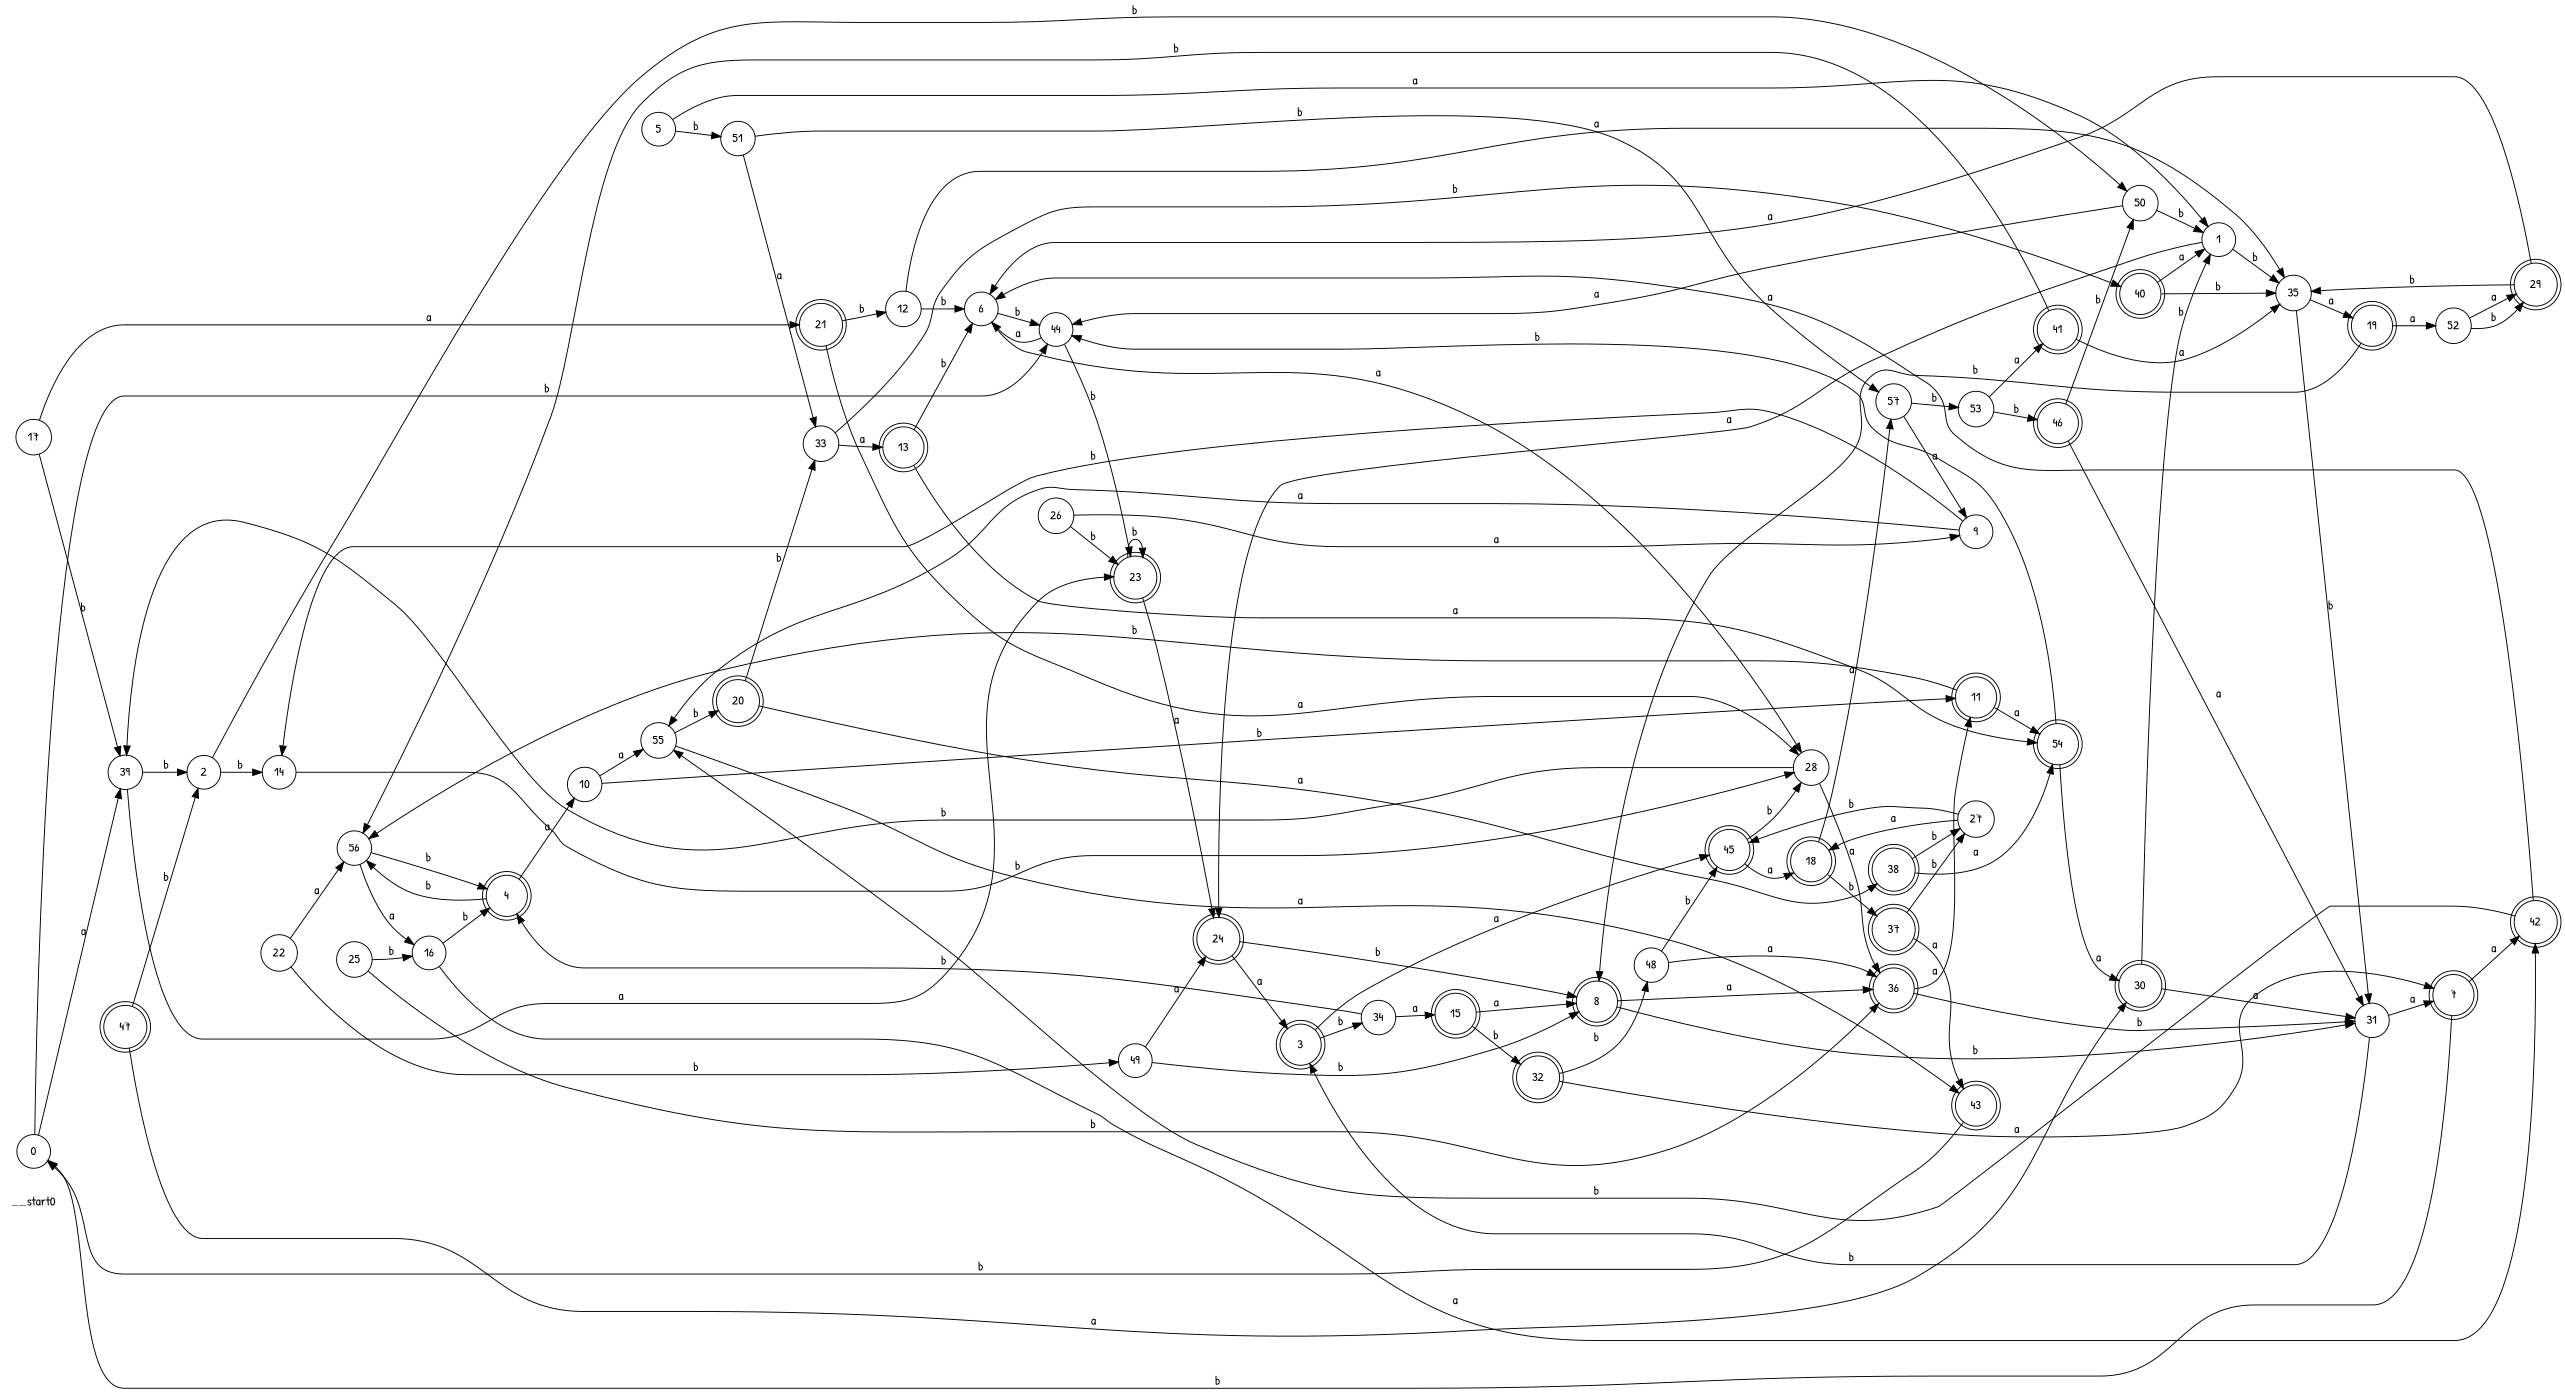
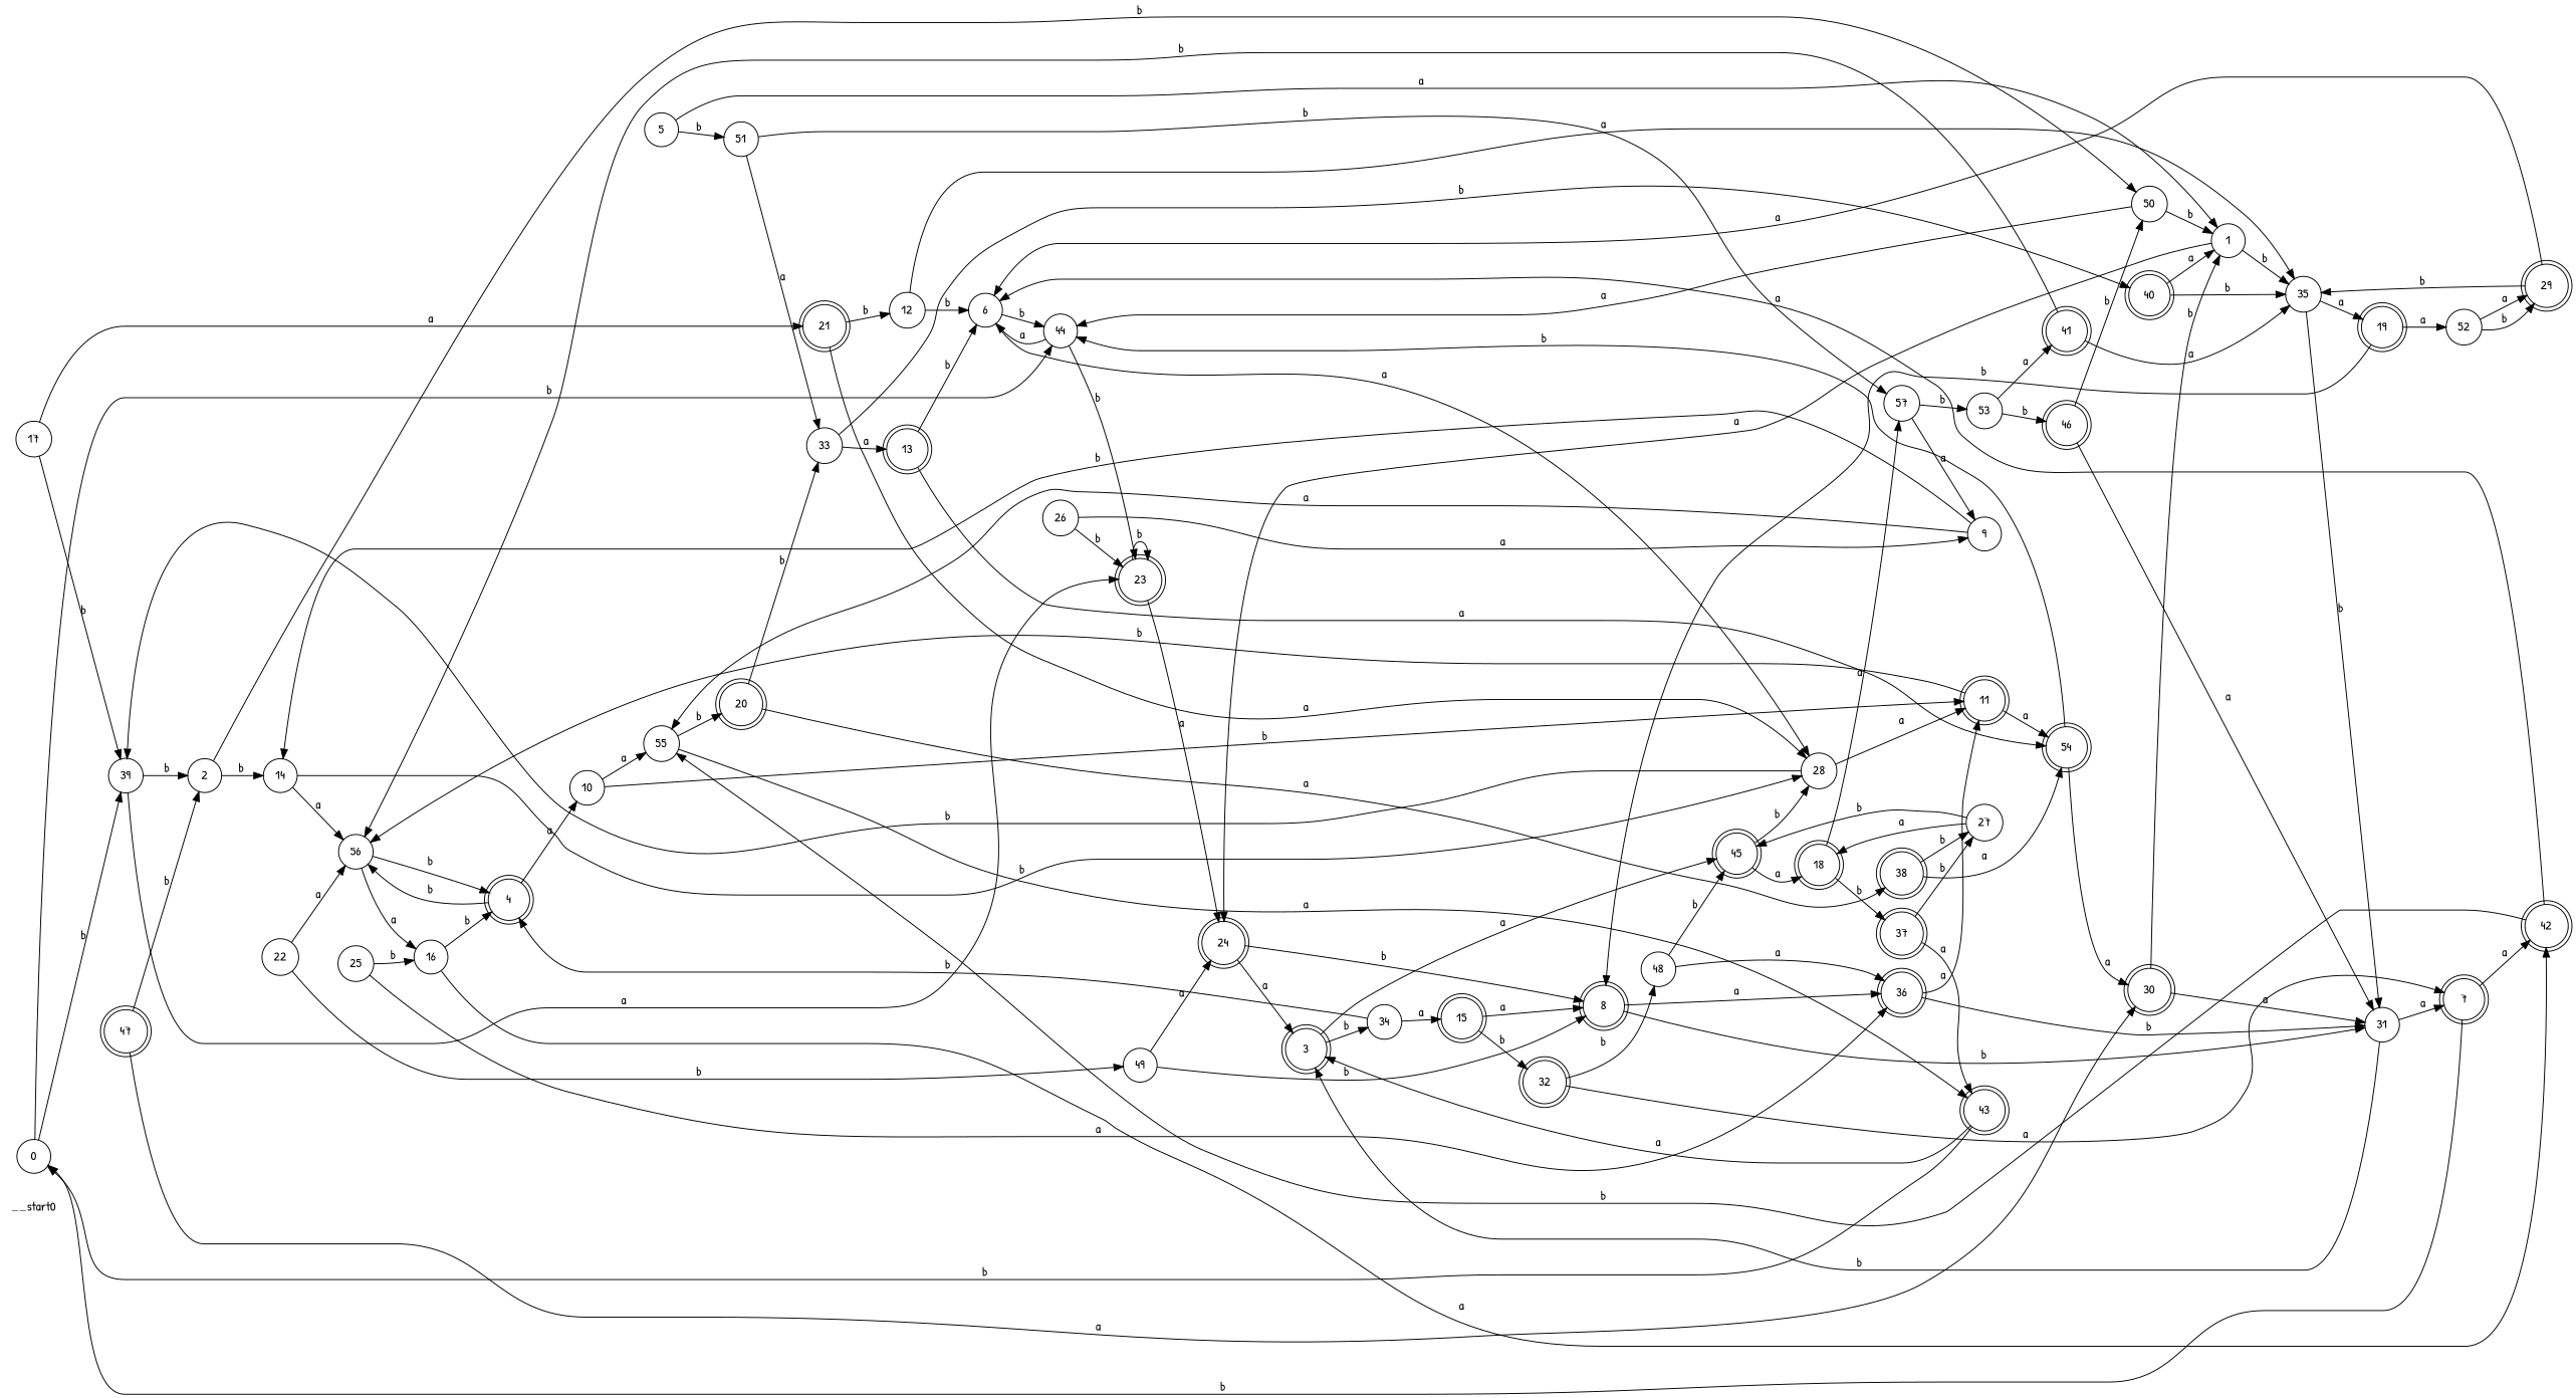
  digraph {
    fontname="Patrick Hand"
    rankdir=LR
    node [fontname="Patrick Hand" shape=circle color=black fillcolor=white style=filled]
    edge [fontname="Patrick Hand"]
    __start0 [shape=none color="" fillcolor="" style=""]
    n2 [label=0]
    n3 [label=39]
    n4 [label=44]
    n5 [label=2]
    n6 [label=23 shape=doublecircle style="rounded,filled"]
    n7 [label=6]
    n8 [label=1]
    n9 [label=24 shape=doublecircle style="rounded,filled"]
    n10 [label=35]
    n11 [label=3 shape=doublecircle style="rounded,filled"]
    n12 [label=8 shape=doublecircle style="rounded,filled"]
    n13 [label=31]
    n14 [label=19 shape=doublecircle style="rounded,filled"]
    n15 [label=14]
    n16 [label=50]
    n17 [label=56]
    n18 [label=28]
    n19 [label=34]
    n20 [label=45 shape=doublecircle style="rounded,filled"]
    n21 [label=4 shape=doublecircle style="rounded,filled"]
    n22 [label=15 shape=doublecircle style="rounded,filled"]
    n23 [label=18 shape=doublecircle style="rounded,filled"]
    n24 [label=10]
    n25 [label=55]
    n26 [label=11 shape=doublecircle style="rounded,filled"]
    n27 [label=16]
    n28 [label=5]
    n29 [label=51]
    n30 [label=57]
    n31 [label=33]
    n32 [label=36 shape=doublecircle style="rounded,filled"]
    n33 [label=7 shape=doublecircle style="rounded,filled"]
    n34 [label=42 shape=doublecircle style="rounded,filled"]
    n35 [label=9]
    n36 [label=20 shape=doublecircle style="rounded,filled"]
    n37 [label=43 shape=doublecircle style="rounded,filled"]
    n38 [label=54 shape=doublecircle style="rounded,filled"]
    n39 [label=30 shape=doublecircle style="rounded,filled"]
    n40 [label=12]
    n41 [label=13 shape=doublecircle style="rounded,filled"]
    n42 [label=32 shape=doublecircle style="rounded,filled"]
    n43 [label=48]
    n44 [label=17]
    n45 [label=21 shape=doublecircle style="rounded,filled"]
    n46 [label=37 shape=doublecircle style="rounded,filled"]
    n47 [label=27]
    n48 [label=53]
    n49 [label=52]
    n50 [label=29 shape=doublecircle style="rounded,filled"]
    n51 [label=38 shape=doublecircle style="rounded,filled"]
    n52 [label=40 shape=doublecircle style="rounded,filled"]
    n53 [label=22]
    n54 [label=49]
    n55 [label=25]
    n56 [label=26]
    n57 [label=41 shape=doublecircle style="rounded,filled"]
    n58 [label=46 shape=doublecircle style="rounded,filled"]
    n59 [label=47 shape=doublecircle style="rounded,filled"]
-   n2 -> n3 [label=a]
+   n2 -> n3 [label=b]
    n2 -> n4 [label=b]
    n3 -> n5 [label=b]
    n3 -> n6 [label=a]
    n4 -> n6 [label=b]
    n4 -> n7 [label=a]
    n5 -> n15 [label=b]
    n5 -> n16 [label=b]
    n6 -> n6 [label=b]
    n6 -> n9 [label=a]
    n7 -> n4 [label=b]
    n7 -> n18 [label=a]
    n8 -> n9 [label=a]
    n8 -> n10 [label=b]
    n9 -> n11 [label=a]
    n9 -> n12 [label=b]
    n10 -> n13 [label=b]
    n10 -> n14 [label=a]
    n11 -> n19 [label=b]
    n11 -> n20 [label=a]
    n12 -> n13 [label=b]
    n12 -> n32 [label=a]
    n13 -> n11 [label=b]
    n13 -> n33 [label=a]
    n14 -> n12 [label=b]
    n14 -> n49 [label=a]
+   n15 -> n17 [label=a]
    n15 -> n18 [label=b]
    n16 -> n4 [label=a]
    n16 -> n8 [label=b]
    n17 -> n21 [label=b]
    n17 -> n27 [label=a]
    n18 -> n3 [label=b]
-   n18 -> n32 [label=a]
+   n18 -> n26 [label=a]
    n19 -> n21 [label=b]
    n19 -> n22 [label=a]
    n20 -> n18 [label=b]
    n20 -> n23 [label=a]
    n21 -> n17 [label=b]
    n21 -> n24 [label=a]
    n22 -> n12 [label=a]
    n22 -> n42 [label=b]
    n23 -> n30 [label=a]
    n23 -> n46 [label=b]
    n24 -> n25 [label=a]
    n24 -> n26 [label=b]
    n25 -> n36 [label=b]
    n25 -> n37 [label=a]
    n26 -> n17 [label=b]
    n26 -> n38 [label=a]
    n27 -> n21 [label=b]
    n27 -> n34 [label=a]
    n28 -> n8 [label=a]
    n28 -> n29 [label=b]
    n29 -> n30 [label=b]
    n29 -> n31 [label=a]
    n30 -> n35 [label=a]
    n30 -> n48 [label=b]
    n31 -> n41 [label=a]
    n31 -> n52 [label=b]
    n32 -> n13 [label=b]
    n32 -> n26 [label=a]
    n33 -> n2 [label=b]
    n33 -> n34 [label=a]
    n34 -> n7 [label=a]
    n34 -> n25 [label=b]
    n35 -> n15 [label=b]
    n35 -> n25 [label=a]
    n36 -> n31 [label=b]
    n36 -> n51 [label=a]
    n37 -> n2 [label=b]
+   n37 -> n11 [label=a]
    n38 -> n4 [label=b]
    n38 -> n39 [label=a]
    n39 -> n8 [label=b]
    n39 -> n13 [label=a]
    n40 -> n7 [label=b]
    n40 -> n10 [label=a]
    n41 -> n7 [label=b]
    n41 -> n38 [label=a]
    n42 -> n33 [label=a]
    n42 -> n43 [label=b]
    n43 -> n20 [label=b]
    n43 -> n32 [label=a]
    n44 -> n3 [label=b]
    n44 -> n45 [label=a]
    n45 -> n18 [label=a]
    n45 -> n40 [label=b]
    n46 -> n37 [label=a]
    n46 -> n47 [label=b]
    n47 -> n20 [label=b]
    n47 -> n23 [label=a]
    n48 -> n57 [label=a]
    n48 -> n58 [label=b]
    n49 -> n50 [label=a]
    n49 -> n50 [label=b]
    n50 -> n7 [label=a]
    n50 -> n10 [label=b]
    n51 -> n38 [label=a]
    n51 -> n47 [label=b]
    n52 -> n8 [label=a]
    n52 -> n10 [label=b]
    n53 -> n17 [label=a]
    n53 -> n54 [label=b]
    n54 -> n9 [label=a]
    n54 -> n12 [label=b]
    n55 -> n27 [label=b]
-   n55 -> n32 [label=b]
+   n55 -> n32 [label=a]
    n56 -> n6 [label=b]
    n56 -> n35 [label=a]
    n57 -> n10 [label=a]
    n57 -> n17 [label=b]
    n58 -> n13 [label=a]
    n58 -> n16 [label=b]
    n59 -> n5 [label=b]
    n59 -> n39 [label=a]
  }
